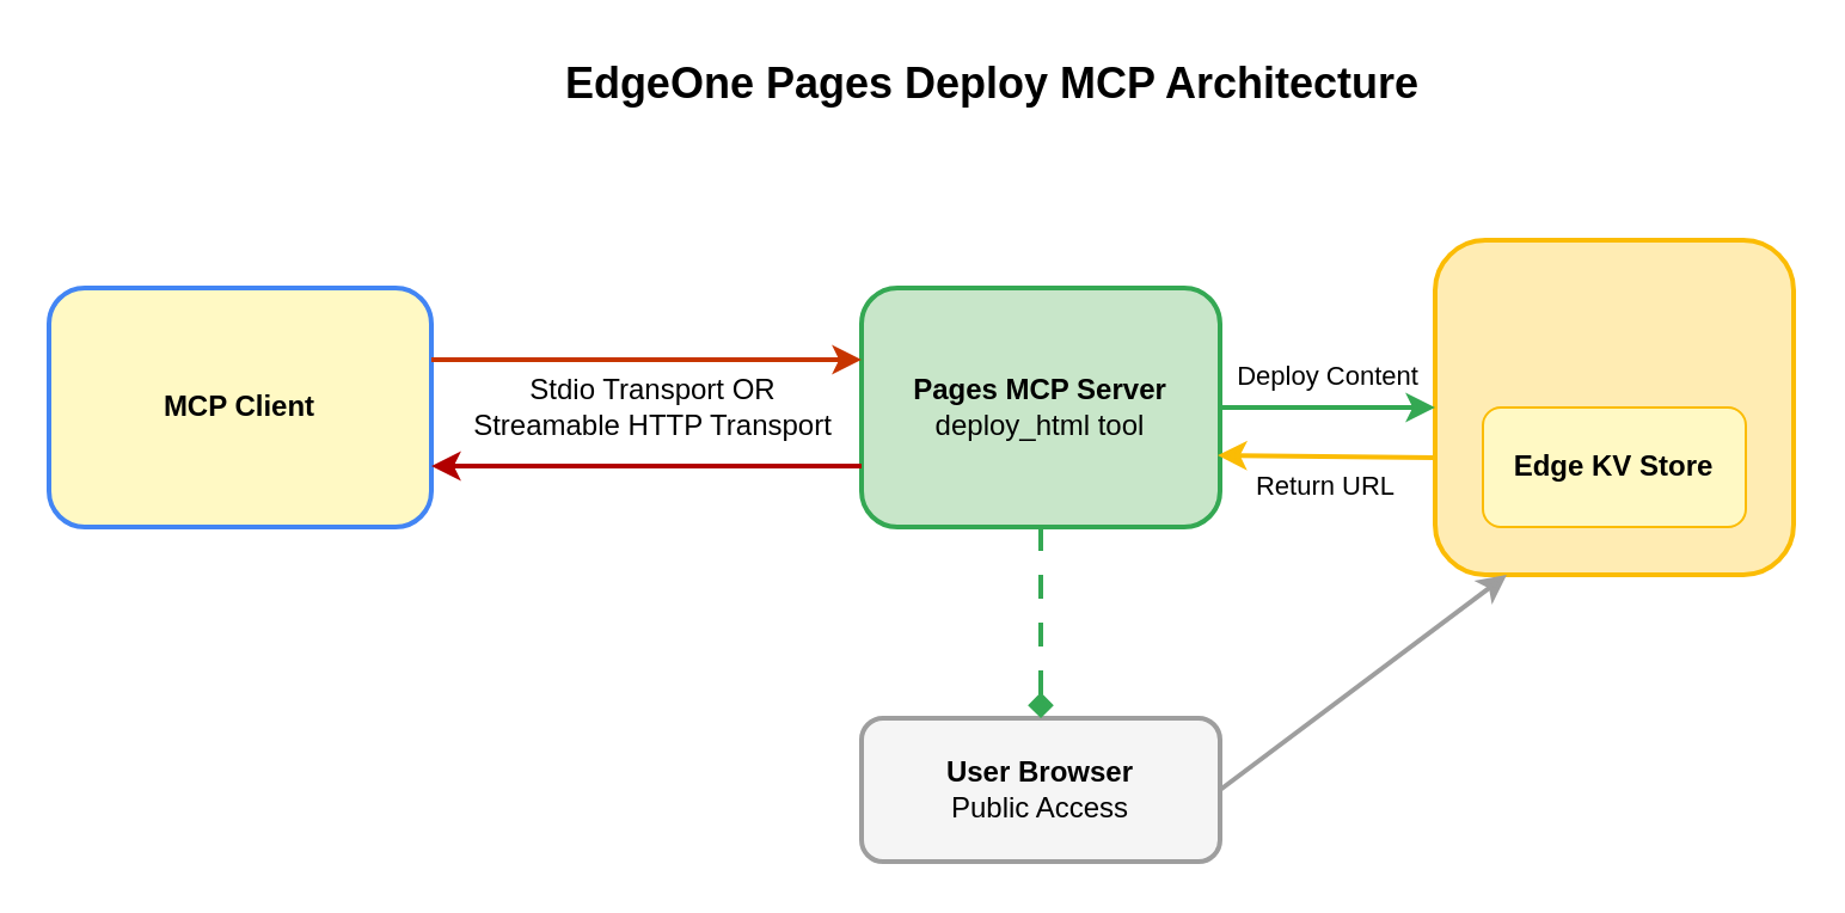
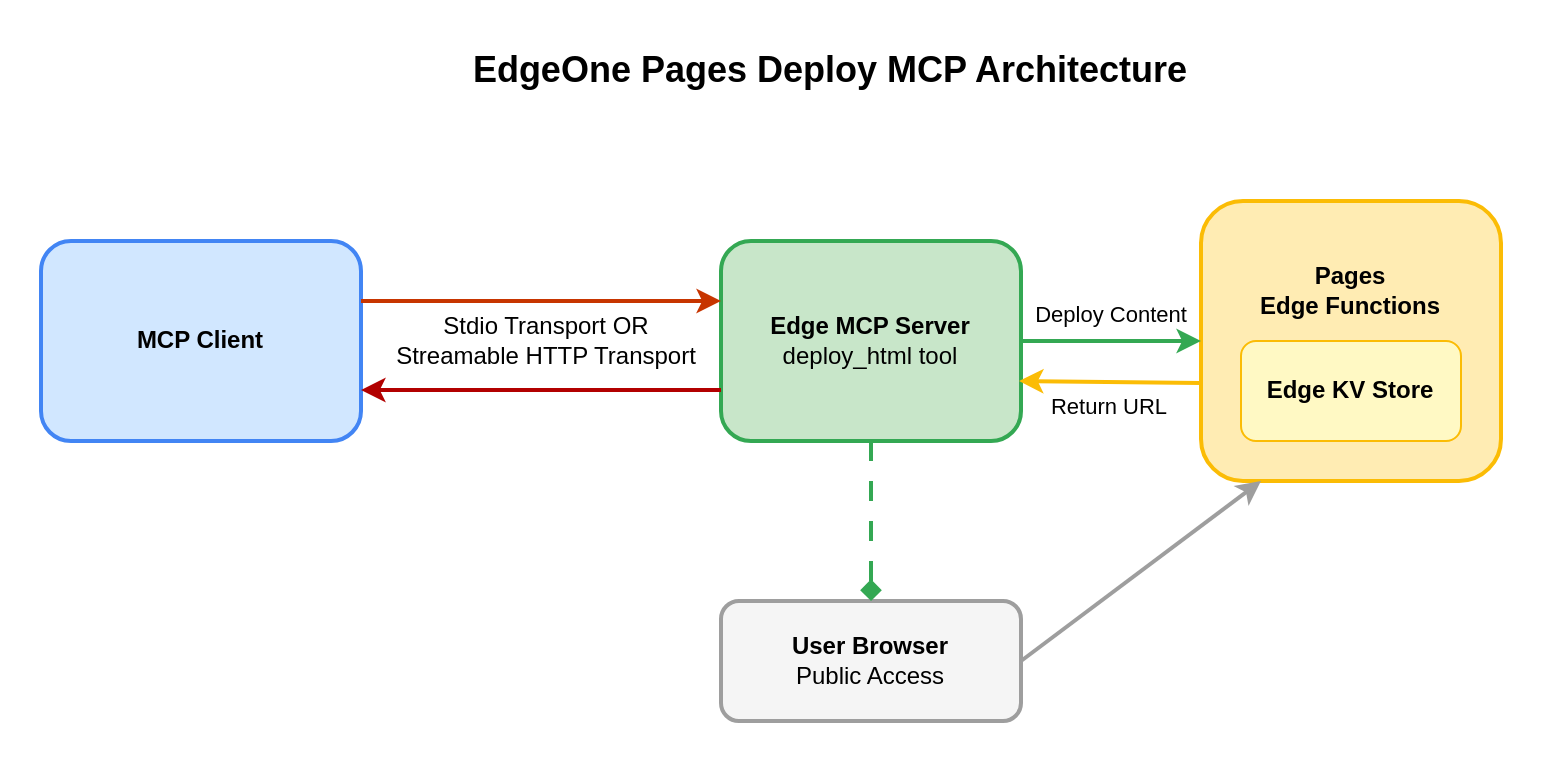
  <mxCell id="0" />
  <mxCell id="1" parent="0" />
  <mxCell id="2" value="EdgeOne Pages Deploy MCP Architecture" style="text;html=1;strokeColor=none;fillColor=none;align=center;verticalAlign=middle;whiteSpace=wrap;rounded=0;fontSize=18;fontStyle=1" parent="1" vertex="1"><mxGeometry x="200" y="20" width="430" height="30" as="geometry" /></mxCell>
- <mxCell id="3" value="&lt;b&gt;MCP Client&lt;/b&gt;" style="rounded=1;whiteSpace=wrap;html=1;fillColor=#fff9c4;strokeColor=#4285f4;strokeWidth=2;" parent="1" vertex="1"><mxGeometry x="20" y="120" width="160" height="100" as="geometry" /></mxCell>
- <mxCell id="4" value="&lt;b&gt;Pages MCP Server&lt;/b&gt;&lt;br&gt;deploy_html tool" style="rounded=1;whiteSpace=wrap;html=1;fillColor=#c8e6c9;strokeColor=#34a853;strokeWidth=2;" parent="1" vertex="1"><mxGeometry x="360" y="120" width="150" height="100" as="geometry" /></mxCell>
+ <mxCell id="3" value="&lt;b&gt;MCP Client&lt;/b&gt;" style="rounded=1;whiteSpace=wrap;html=1;fillColor=#d1e7ff;strokeColor=#4285f4;strokeWidth=2;" parent="1" vertex="1"><mxGeometry x="20" y="120" width="160" height="100" as="geometry" /></mxCell>
+ <mxCell id="4" value="&lt;b&gt;Edge MCP Server&lt;/b&gt;&lt;br&gt;deploy_html tool" style="rounded=1;whiteSpace=wrap;html=1;fillColor=#c8e6c9;strokeColor=#34a853;strokeWidth=2;" parent="1" vertex="1"><mxGeometry x="360" y="120" width="150" height="100" as="geometry" /></mxCell>
  <mxCell id="5" value="" style="rounded=1;whiteSpace=wrap;html=1;fillColor=#ffecb3;strokeColor=#fbbc05;strokeWidth=2;" parent="1" vertex="1"><mxGeometry x="600" y="100" width="150" height="140" as="geometry" /></mxCell>
  <mxCell id="6" value="&lt;b&gt;Edge KV Store&lt;/b&gt;" style="rounded=1;whiteSpace=wrap;html=1;fillColor=#fff9c4;strokeColor=#fbbc05;strokeWidth=1;" parent="1" vertex="1"><mxGeometry x="620" y="170" width="110" height="50" as="geometry" /></mxCell>
  <mxCell id="7" value="&lt;b&gt;User Browser&lt;/b&gt;&lt;br&gt;Public Access" style="rounded=1;whiteSpace=wrap;html=1;fillColor=#f5f5f5;strokeColor=#9e9e9e;strokeWidth=2;" parent="1" vertex="1"><mxGeometry x="360" y="300" width="150" height="60" as="geometry" /></mxCell>
  <mxCell id="8" value="" style="endArrow=classic;html=1;strokeColor=#C73500;strokeWidth=2;exitX=1;exitY=0.5;exitDx=0;exitDy=0;entryX=0;entryY=0.5;entryDx=0;entryDy=0;labelPosition=center;verticalLabelPosition=top;align=center;verticalAlign=bottom;startArrow=none;startFill=0;fillColor=#fa6800;" parent="1" edge="1"><mxGeometry width="50" height="50" relative="1" as="geometry"><mxPoint x="180" y="150" as="sourcePoint" /><mxPoint x="360" y="150" as="targetPoint" /><mxPoint as="offset" /></mxGeometry></mxCell>
  <mxCell id="9" value="Deploy Content" style="endArrow=classic;html=1;strokeColor=#34a853;strokeWidth=2;exitX=1;exitY=0.5;exitDx=0;exitDy=0;entryX=0;entryY=0.5;entryDx=0;entryDy=0;labelPosition=center;verticalLabelPosition=top;align=center;verticalAlign=bottom;" parent="1" source="4" edge="1"><mxGeometry y="4" width="50" height="50" relative="1" as="geometry"><mxPoint x="510" y="170" as="sourcePoint" /><mxPoint x="600" y="170" as="targetPoint" /><mxPoint as="offset" /></mxGeometry></mxCell>
  <mxCell id="10" value="Return URL" style="endArrow=classic;html=1;strokeColor=#fbbc05;strokeWidth=2;exitX=0;exitY=0.65;exitDx=0;exitDy=0;labelPosition=center;verticalLabelPosition=bottom;align=center;verticalAlign=top;" parent="1" edge="1"><mxGeometry width="50" height="50" relative="1" as="geometry"><mxPoint x="600" y="191" as="sourcePoint" /><mxPoint x="509" y="190" as="targetPoint" /></mxGeometry></mxCell>
  <mxCell id="11" value="" style="endArrow=diamond;html=1;strokeColor=#34a853;strokeWidth=2;dashed=1;dashPattern=5 5;exitX=0.5;exitY=1;exitDx=0;exitDy=0;entryX=0.5;entryY=0;entryDx=0;entryDy=0;labelPosition=right;verticalLabelPosition=middle;align=left;verticalAlign=middle;" parent="1" source="4" target="7" edge="1"><mxGeometry y="55" width="50" height="50" relative="1" as="geometry"><mxPoint x="435" y="220" as="sourcePoint" /><mxPoint x="435" y="300" as="targetPoint" /><mxPoint as="offset" /></mxGeometry></mxCell>
  <mxCell id="12" value="" style="endArrow=classic;html=1;strokeColor=#9e9e9e;strokeWidth=2;exitX=1;exitY=0.5;exitDx=0;exitDy=0;entryX=0.2;entryY=1;entryDx=0;entryDy=0;labelPosition=right;verticalLabelPosition=middle;align=left;verticalAlign=middle;" parent="1" source="7" edge="1"><mxGeometry width="50" height="50" relative="1" as="geometry"><mxPoint x="510" y="330" as="sourcePoint" /><mxPoint x="630" y="240" as="targetPoint" /><mxPoint as="offset" /></mxGeometry></mxCell>
+ <mxCell id="13" value="&lt;div&gt;&lt;font color=&quot;#000000&quot;&gt;Pages&lt;/font&gt;&lt;/div&gt;&lt;div&gt;&lt;font color=&quot;#000000&quot;&gt;Edge Functions&lt;/font&gt;&lt;/div&gt;" style="text;html=1;align=center;verticalAlign=middle;whiteSpace=wrap;rounded=0;fontStyle=1" vertex="1" parent="1"><mxGeometry x="625" y="130" width="100" height="30" as="geometry" /></mxCell>
  <mxCell id="14" value="&lt;span style=&quot;text-wrap-mode: nowrap;&quot;&gt;Stdio Transport OR&lt;/span&gt;&lt;div&gt;&lt;span style=&quot;text-wrap-mode: nowrap;&quot;&gt;Streamable HTTP Transport&lt;/span&gt;&lt;/div&gt;" style="text;html=1;align=center;verticalAlign=middle;whiteSpace=wrap;rounded=0;fillColor=none;fontSize=12;" vertex="1" parent="1"><mxGeometry x="100" y="145" width="346.25" height="50" as="geometry" /></mxCell>
  <mxCell id="15" value="" style="endArrow=none;html=1;strokeColor=#B20000;strokeWidth=2;exitX=1;exitY=0.5;exitDx=0;exitDy=0;entryX=0;entryY=0.5;entryDx=0;entryDy=0;labelPosition=center;verticalLabelPosition=top;align=center;verticalAlign=bottom;startArrow=classic;startFill=1;endFill=0;fillColor=#e51400;" edge="1" parent="1"><mxGeometry width="50" height="50" relative="1" as="geometry"><mxPoint x="180" y="194.5" as="sourcePoint" /><mxPoint x="360" y="194.5" as="targetPoint" /><mxPoint as="offset" /></mxGeometry></mxCell>
